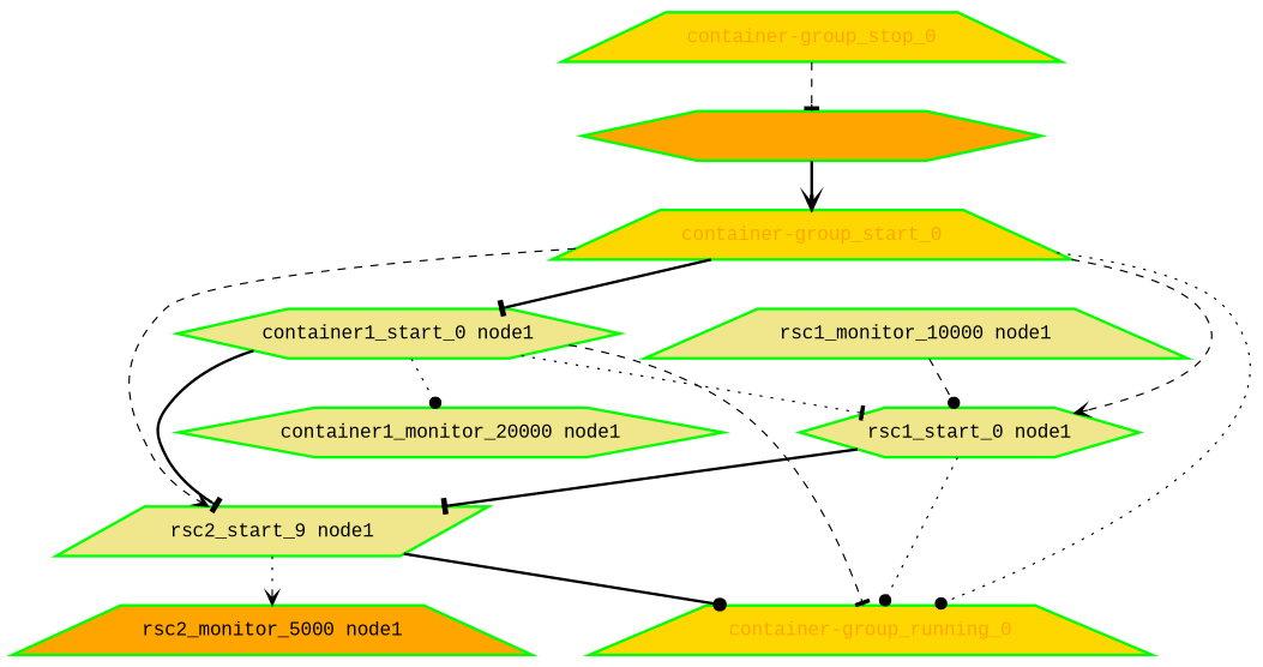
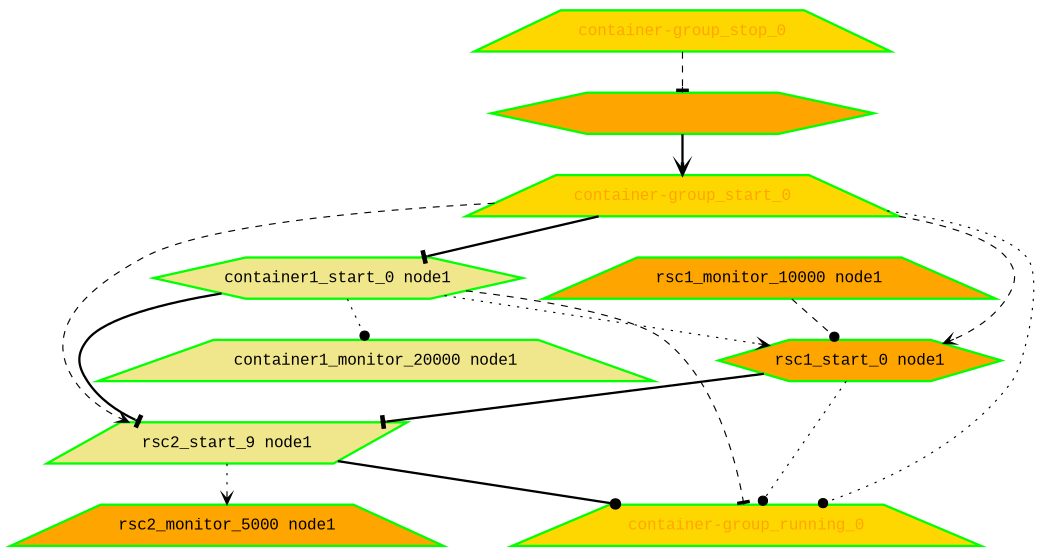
  digraph {
    fontname="Liberation Mono"
    node [color=green fillcolor=khaki fontcolor=black fontname="Liberation Mono" shape=trapezium style="bold,filled"]
    edge [arrowhead=dot fontname="Liberation Mono" style=dotted]
    "container-group_running_0" [fillcolor=gold fontcolor=orange]
    "container-group_start_0" [fillcolor=gold fontcolor=orange]
    "container1_start_0 node1" [shape=hexagon]
-   "rsc1_start_0 node1" [shape=hexagon]
+   "rsc1_start_0 node1" [fillcolor=orange shape=hexagon]
    n5 [label="rsc2_start_9 node1" shape=parallelogram]
-   "container1_monitor_20000 node1" [shape=hexagon]
+   "container1_monitor_20000 node1"
    "rsc2_monitor_5000 node1" [fillcolor=orange]
-   "rsc1_monitor_10000 node1"
+   "rsc1_monitor_10000 node1" [fillcolor=orange]
    "container-group_stop_0" [fillcolor=gold fontcolor=orange]
    "container-group_stopped_0" [fillcolor=orange fontcolor=orange shape=hexagon]
    "container-group_start_0" -> "container-group_running_0"
    "container-group_start_0" -> "container1_start_0 node1" [arrowhead=tee style=bold]
    "container-group_start_0" -> "rsc1_start_0 node1" [arrowhead=vee style=dashed]
    "container-group_start_0" -> n5 [arrowhead=vee style=dashed]
    "container1_start_0 node1" -> "container-group_running_0" [arrowhead=tee style=dashed]
-   "container1_start_0 node1" -> "rsc1_start_0 node1" [arrowhead=tee]
+   "container1_start_0 node1" -> "rsc1_start_0 node1" [arrowhead=vee]
    "container1_start_0 node1" -> n5 [arrowhead=tee style=bold]
    "container1_start_0 node1" -> "container1_monitor_20000 node1"
    "rsc1_start_0 node1" -> "container-group_running_0"
    "rsc1_start_0 node1" -> n5 [arrowhead=tee style=bold]
    n5 -> "container-group_running_0" [style=bold]
    n5 -> "rsc2_monitor_5000 node1" [arrowhead=vee]
    "rsc1_monitor_10000 node1" -> "rsc1_start_0 node1" [style=dashed]
    "container-group_stop_0" -> "container-group_stopped_0" [arrowhead=tee style=dashed]
    "container-group_stopped_0" -> "container-group_start_0" [arrowhead=vee style=bold]
  }
